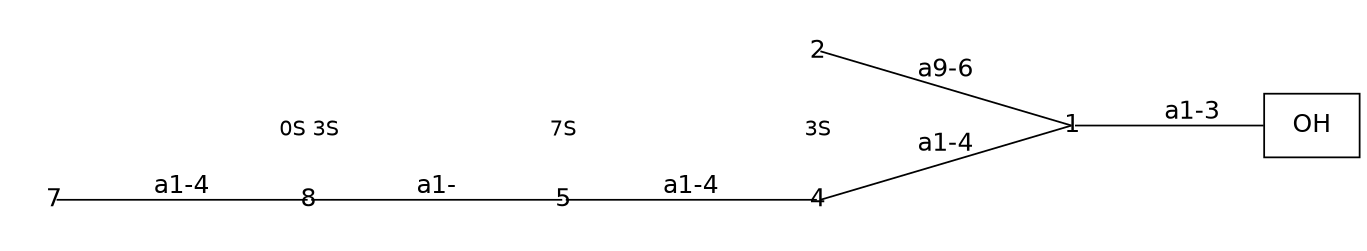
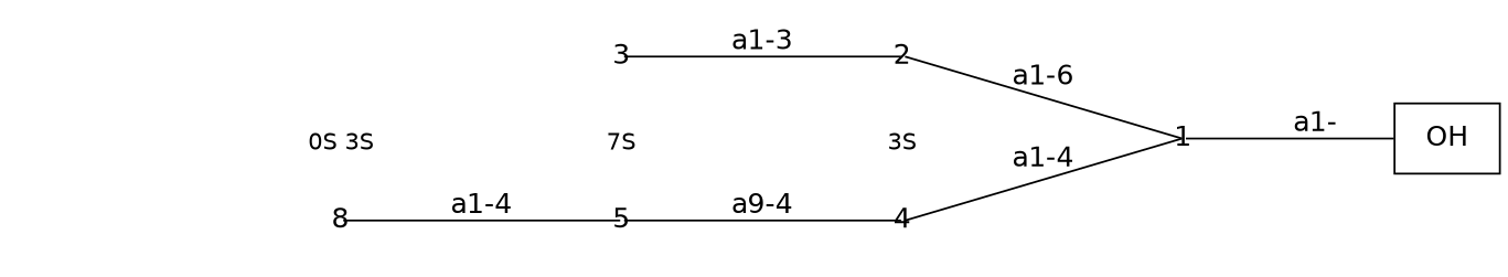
  graph {
    nodesep=0.05
    rankdir=LR
    ranksep=0.8
    splines=false
    node [fixedsize=true fontname=DejaVuSans labelfontsize=12 scale=true shape=none]
    edge [fontname=DejaVuSans headclip=false labelangle=320.0 labeldistance=1.2 labelfontsize=12 tailclip=false]
    4 [height=0.7]
    n2 [fontsize=12 height=0.3 label="3S" labelloc=b shape=plaintext]
    5 [height=0.7]
    n4 [fontsize=12 height=0.3 label="7S" labelloc=b shape=plaintext]
    n5 [height=0.7 label=8]
    n6 [fontsize=12 height=0.3 label="0S 3S" labelloc=b shape=plaintext]
    1 [height=0.7]
    n8 [label=OH shape=box]
    2 [height=0.7]
-   7 [height=0.7]
+   3 [height=0.7]
    subgraph sub_1 {
      rank=same
      4
      n2
    }
    subgraph sub_2 {
      nodesep=0.2
      4
      n2
    }
    subgraph sub_3 {
      rank=same
      5
      n4
    }
    subgraph sub_4 {
      nodesep=0.2
      5
      n4
    }
    subgraph sub_5 {
      rank=same
      n5
      n6
    }
    subgraph sub_6 {
      nodesep=0.2
      n5
      n6
    }
    4 -- 1 [label="a1-4"]
    n2 -- 4 [style=invis headclip="" tailclip=""]
-   5 -- 4 [label="a1-4"]
+   5 -- 4 [label="a9-4"]
    n4 -- 5 [style=invis headclip="" tailclip=""]
-   n5 -- 5 [label="a1-"]
+   n5 -- 5 [label="a1-4"]
    n6 -- n5 [style=invis headclip="" tailclip=""]
-   1 -- n8 [headclip=true label="a1-3"]
-   2 -- 1 [label="a9-6"]
-   7 -- n5 [label="a1-4"]
+   1 -- n8 [headclip=true label="a1-"]
+   2 -- 1 [label="a1-6"]
+   3 -- 2 [label="a1-3"]
  }
